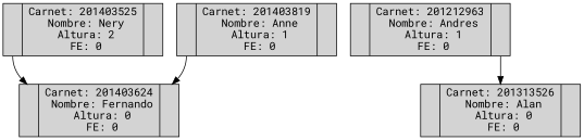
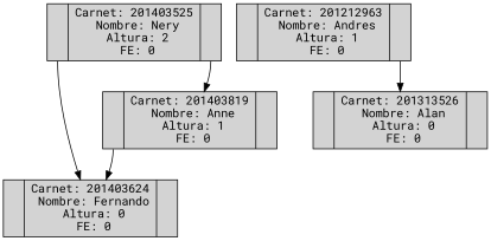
  digraph {
    fontname="Roboto Mono"
    rankdir=TB
    node [fontname="Roboto Mono" shape=record style=filled]
    edge [fontname="Roboto Mono" tailport=C2]
    n1 [label="<C0>|<C1>Carnet: 201403525\n Nombre:  Nery\n Altura:  2\n FE:  0|<C2>"]
    n2 [label="<C0>|<C1>Carnet: 201403819\n Nombre:  Anne\n Altura:  1\n FE:  0|<C2>"]
    n3 [label="<C0>|<C1>Carnet: 201403624\n Nombre:  Fernando\n Altura:  0\n FE:  0|<C2>"]
    n4 [label="<C0>|<C1>Carnet: 201212963\n Nombre:  Andres\n Altura:  1\n FE:  0|<C2>"]
    n5 [label="<C0>|<C1>Carnet: 201313526\n Nombre:  Alan\n Altura:  0\n FE:  0|<C2>"]
+   n1 -> n2
    n1 -> n3 [tailport=C0]
    n2 -> n3 [tailport=C0]
    n4 -> n5
  }
